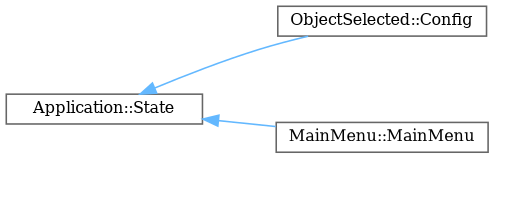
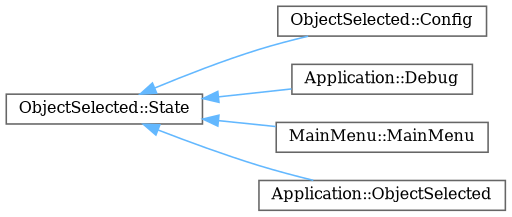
  digraph {
    fontname="DejaVu Serif"
    rankdir=LR
    node [color=grey40 fillcolor=white fontname="DejaVu Serif" fontsize=10 shape=box style=filled]
    edge [color=steelblue1 dir=back fontname="DejaVu Serif" fontsize=10 labelfontname=Helvetica labelfontsize=10 style=solid]
-   n1 [height=0.2 label="Application::State" width=0.4]
+   n1 [height=0.2 label="ObjectSelected::State" width=0.4]
    n2 [height=0.2 label="ObjectSelected::Config" width=0.4]
+   n3 [height=0.2 label="Application::Debug" width=0.4]
    n4 [height=0.2 label="MainMenu::MainMenu" width=0.4]
+   n5 [height=0.2 label="Application::ObjectSelected" width=0.4]
    n1 -> n2
+   n1 -> n3
    n1 -> n4
+   n1 -> n5
  }
